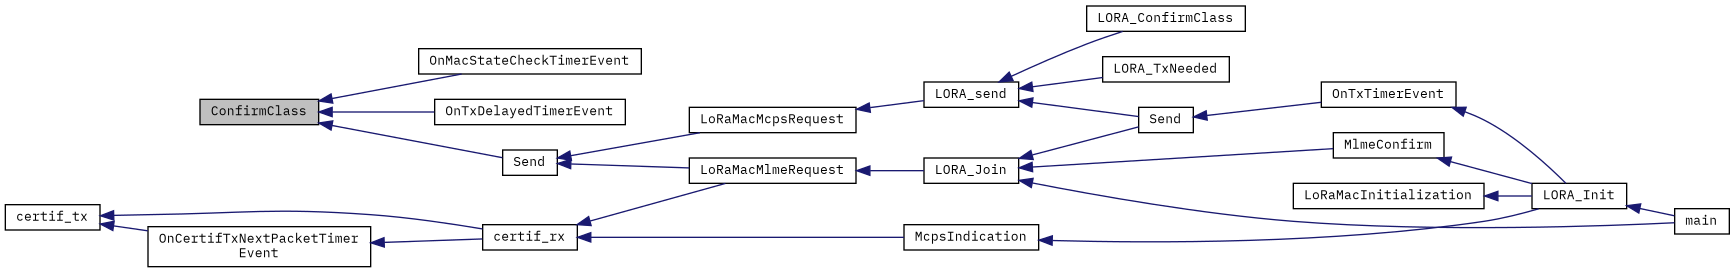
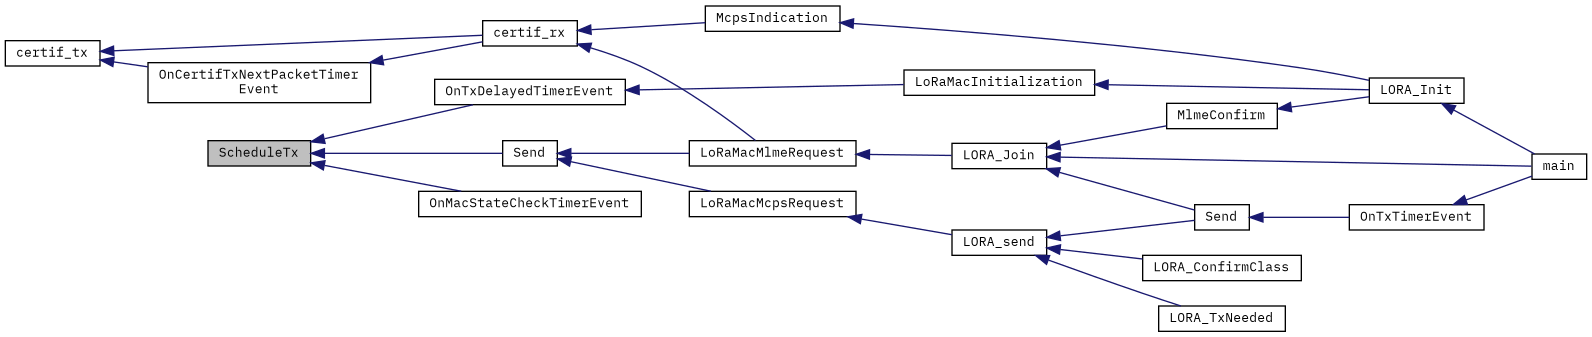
  digraph {
    fontname="IBM Plex Mono"
    rankdir=LR
    node [color=black fillcolor=white fontname="IBM Plex Mono" fontsize=10 shape=record style=filled]
    edge [color=midnightblue dir=back fontname="IBM Plex Mono" fontsize=10 labelfontname=Helvetica labelfontsize=10 style=solid]
-   n1 [fillcolor=grey75 fontcolor=black height=0.2 label=ConfirmClass width=0.4]
+   n1 [fillcolor=grey75 fontcolor=black height=0.2 label=ScheduleTx width=0.4]
    n2 [height=0.2 label=OnMacStateCheckTimerEvent width=0.4]
    n3 [height=0.2 label=OnTxDelayedTimerEvent width=0.4]
    n4 [height=0.2 label=Send width=0.4]
    n5 [height=0.2 label=LoRaMacInitialization width=0.4]
    n6 [height=0.2 label=LoRaMacMlmeRequest width=0.4]
    n7 [height=0.2 label=LoRaMacMcpsRequest width=0.4]
    n8 [height=0.2 label=LORA_Init width=0.4]
    n9 [height=0.2 label=main width=0.4]
    n10 [height=0.2 label=LORA_Join width=0.4]
    n11 [height=0.2 label=LORA_send width=0.4]
    n12 [height=0.2 label=certif_rx width=0.4]
    n13 [height=0.2 label=McpsIndication width=0.4]
    n14 [height=0.2 label=MlmeConfirm width=0.4]
    n15 [height=0.2 label=Send width=0.4]
    n16 [height=0.2 label=OnTxTimerEvent width=0.4]
    n17 [height=0.2 label=certif_tx width=0.4]
    n18 [height=0.2 label="OnCertifTxNextPacketTimer\lEvent" width=0.4]
    n19 [height=0.2 label=LORA_ConfirmClass width=0.4]
    n20 [height=0.2 label=LORA_TxNeeded width=0.4]
    n1 -> n2
    n1 -> n3
    n1 -> n4
+   n3 -> n5
    n4 -> n6
    n4 -> n7
    n5 -> n8
    n6 -> n10
    n7 -> n11
    n8 -> n9
    n10 -> n9
    n10 -> n14
    n10 -> n15
    n11 -> n15
    n11 -> n19
    n11 -> n20
    n12 -> n6
    n12 -> n13
    n13 -> n8
    n14 -> n8
    n15 -> n16
-   n16 -> n8
+   n16 -> n9
    n17 -> n12
    n17 -> n18
    n18 -> n12
  }
